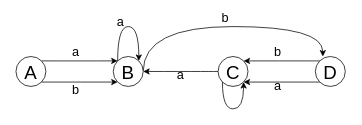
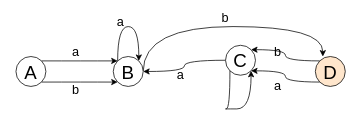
  <mxCell id="0" />
  <mxCell id="1" parent="0" />
  <mxCell id="2" style="edgeStyle=orthogonalEdgeStyle;curved=1;orthogonalLoop=1;jettySize=auto;html=1;exitX=1;exitY=0;exitDx=0;exitDy=0;entryX=0;entryY=0;entryDx=0;entryDy=0;" edge="1" parent="1" source="4" target="6"><mxGeometry relative="1" as="geometry"><Array as="points"><mxPoint x="110" y="81" /><mxPoint x="110" y="81" /></Array></mxGeometry></mxCell>
  <mxCell id="3" style="edgeStyle=orthogonalEdgeStyle;curved=1;orthogonalLoop=1;jettySize=auto;html=1;exitX=1;exitY=1;exitDx=0;exitDy=0;entryX=0;entryY=1;entryDx=0;entryDy=0;" edge="1" parent="1" source="4" target="6"><mxGeometry relative="1" as="geometry"><Array as="points"><mxPoint x="110" y="109" /><mxPoint x="110" y="109" /></Array></mxGeometry></mxCell>
  <mxCell id="4" value="&lt;font style=&quot;font-size: 25px&quot;&gt;A&lt;/font&gt;" style="ellipse;whiteSpace=wrap;html=1;aspect=fixed;" vertex="1" parent="1"><mxGeometry x="20" y="75" width="40" height="40" as="geometry" /></mxCell>
  <mxCell id="5" style="edgeStyle=orthogonalEdgeStyle;curved=1;orthogonalLoop=1;jettySize=auto;html=1;exitX=1;exitY=0.5;exitDx=0;exitDy=0;entryX=0.25;entryY=0;entryDx=0;entryDy=0;entryPerimeter=0;" edge="1" parent="1" source="6" target="11"><mxGeometry relative="1" as="geometry"><Array as="points"><mxPoint x="190" y="35" /><mxPoint x="430" y="35" /></Array></mxGeometry></mxCell>
  <mxCell id="6" value="&lt;font style=&quot;font-size: 25px&quot;&gt;B&lt;/font&gt;" style="ellipse;whiteSpace=wrap;html=1;aspect=fixed;" vertex="1" parent="1"><mxGeometry x="150" y="75" width="40" height="40" as="geometry" /></mxCell>
  <mxCell id="7" style="edgeStyle=orthogonalEdgeStyle;curved=1;orthogonalLoop=1;jettySize=auto;html=1;exitX=0;exitY=0.5;exitDx=0;exitDy=0;entryX=1;entryY=0.5;entryDx=0;entryDy=0;" edge="1" parent="1" source="8" target="6"><mxGeometry relative="1" as="geometry" /></mxCell>
- <mxCell id="8" value="&lt;font style=&quot;font-size: 25px&quot;&gt;C&lt;/font&gt;" style="ellipse;whiteSpace=wrap;html=1;aspect=fixed;" vertex="1" parent="1"><mxGeometry x="290" y="75" width="40" height="40" as="geometry" /></mxCell>
+ <mxCell id="8" value="&lt;font style=&quot;font-size: 25px&quot;&gt;C&lt;/font&gt;" style="ellipse;whiteSpace=wrap;html=1;aspect=fixed;" vertex="1" parent="1"><mxGeometry x="300" y="60" width="40" height="40" as="geometry" /></mxCell>
  <mxCell id="9" style="edgeStyle=orthogonalEdgeStyle;curved=1;orthogonalLoop=1;jettySize=auto;html=1;exitX=0;exitY=0;exitDx=0;exitDy=0;entryX=1;entryY=0;entryDx=0;entryDy=0;" edge="1" parent="1" source="11" target="8"><mxGeometry relative="1" as="geometry" /></mxCell>
  <mxCell id="10" style="edgeStyle=orthogonalEdgeStyle;curved=1;orthogonalLoop=1;jettySize=auto;html=1;exitX=0;exitY=1;exitDx=0;exitDy=0;entryX=1;entryY=1;entryDx=0;entryDy=0;" edge="1" parent="1" source="11" target="8"><mxGeometry relative="1" as="geometry" /></mxCell>
- <mxCell id="11" value="&lt;font style=&quot;font-size: 25px&quot;&gt;D&lt;/font&gt;" style="ellipse;whiteSpace=wrap;html=1;aspect=fixed;" vertex="1" parent="1"><mxGeometry x="420" y="75" width="40" height="40" as="geometry" /></mxCell>
+ <mxCell id="11" value="&lt;font style=&quot;font-size: 25px&quot;&gt;D&lt;/font&gt;" style="ellipse;whiteSpace=wrap;html=1;aspect=fixed;fillColor=#ffe6cc;" vertex="1" parent="1"><mxGeometry x="420" y="75" width="40" height="40" as="geometry" /></mxCell>
  <mxCell id="12" style="edgeStyle=orthogonalEdgeStyle;curved=1;orthogonalLoop=1;jettySize=auto;html=1;exitX=0;exitY=0;exitDx=0;exitDy=0;entryX=1;entryY=0;entryDx=0;entryDy=0;" edge="1" parent="1" source="6" target="6"><mxGeometry relative="1" as="geometry"><Array as="points"><mxPoint x="156" y="35" /><mxPoint x="184" y="35" /></Array></mxGeometry></mxCell>
  <mxCell id="13" style="edgeStyle=orthogonalEdgeStyle;curved=1;orthogonalLoop=1;jettySize=auto;html=1;exitX=0;exitY=1;exitDx=0;exitDy=0;entryX=1;entryY=1;entryDx=0;entryDy=0;" edge="1" parent="1" source="8" target="8"><mxGeometry relative="1" as="geometry"><Array as="points"><mxPoint x="296" y="145" /><mxPoint x="324" y="145" /></Array></mxGeometry></mxCell>
  <mxCell id="14" value="&lt;font style=&quot;font-size: 17px&quot;&gt;a&lt;/font&gt;" style="text;html=1;strokeColor=none;fillColor=none;align=center;verticalAlign=middle;whiteSpace=wrap;rounded=0;" vertex="1" parent="1"><mxGeometry x="90" y="65" width="20" height="10" as="geometry" /></mxCell>
  <mxCell id="15" value="&lt;font style=&quot;font-size: 17px&quot;&gt;b&lt;/font&gt;" style="text;html=1;strokeColor=none;fillColor=none;align=center;verticalAlign=middle;whiteSpace=wrap;rounded=0;" vertex="1" parent="1"><mxGeometry x="90" y="115" width="20" height="10" as="geometry" /></mxCell>
  <mxCell id="16" value="&lt;font style=&quot;font-size: 17px&quot;&gt;a&lt;/font&gt;" style="text;html=1;strokeColor=none;fillColor=none;align=center;verticalAlign=middle;whiteSpace=wrap;rounded=0;" vertex="1" parent="1"><mxGeometry x="150" y="25" width="20" height="10" as="geometry" /></mxCell>
  <mxCell id="17" value="&lt;font style=&quot;font-size: 17px&quot;&gt;a&lt;/font&gt;" style="text;html=1;strokeColor=none;fillColor=none;align=center;verticalAlign=middle;whiteSpace=wrap;rounded=0;" vertex="1" parent="1"><mxGeometry x="230" y="95" width="20" height="10" as="geometry" /></mxCell>
  <mxCell id="18" value="&lt;font style=&quot;font-size: 17px&quot;&gt;a&lt;/font&gt;" style="text;html=1;strokeColor=none;fillColor=none;align=center;verticalAlign=middle;whiteSpace=wrap;rounded=0;" vertex="1" parent="1"><mxGeometry x="360" y="110" width="20" height="10" as="geometry" /></mxCell>
  <mxCell id="19" value="&lt;font style=&quot;font-size: 17px&quot;&gt;b&lt;/font&gt;" style="text;html=1;strokeColor=none;fillColor=none;align=center;verticalAlign=middle;whiteSpace=wrap;rounded=0;" vertex="1" parent="1"><mxGeometry x="290" y="20" width="20" height="10" as="geometry" /></mxCell>
  <mxCell id="20" value="&lt;font style=&quot;font-size: 17px&quot;&gt;b&lt;/font&gt;" style="text;html=1;strokeColor=none;fillColor=none;align=center;verticalAlign=middle;whiteSpace=wrap;rounded=0;" vertex="1" parent="1"><mxGeometry x="360" y="65" width="20" height="10" as="geometry" /></mxCell>
